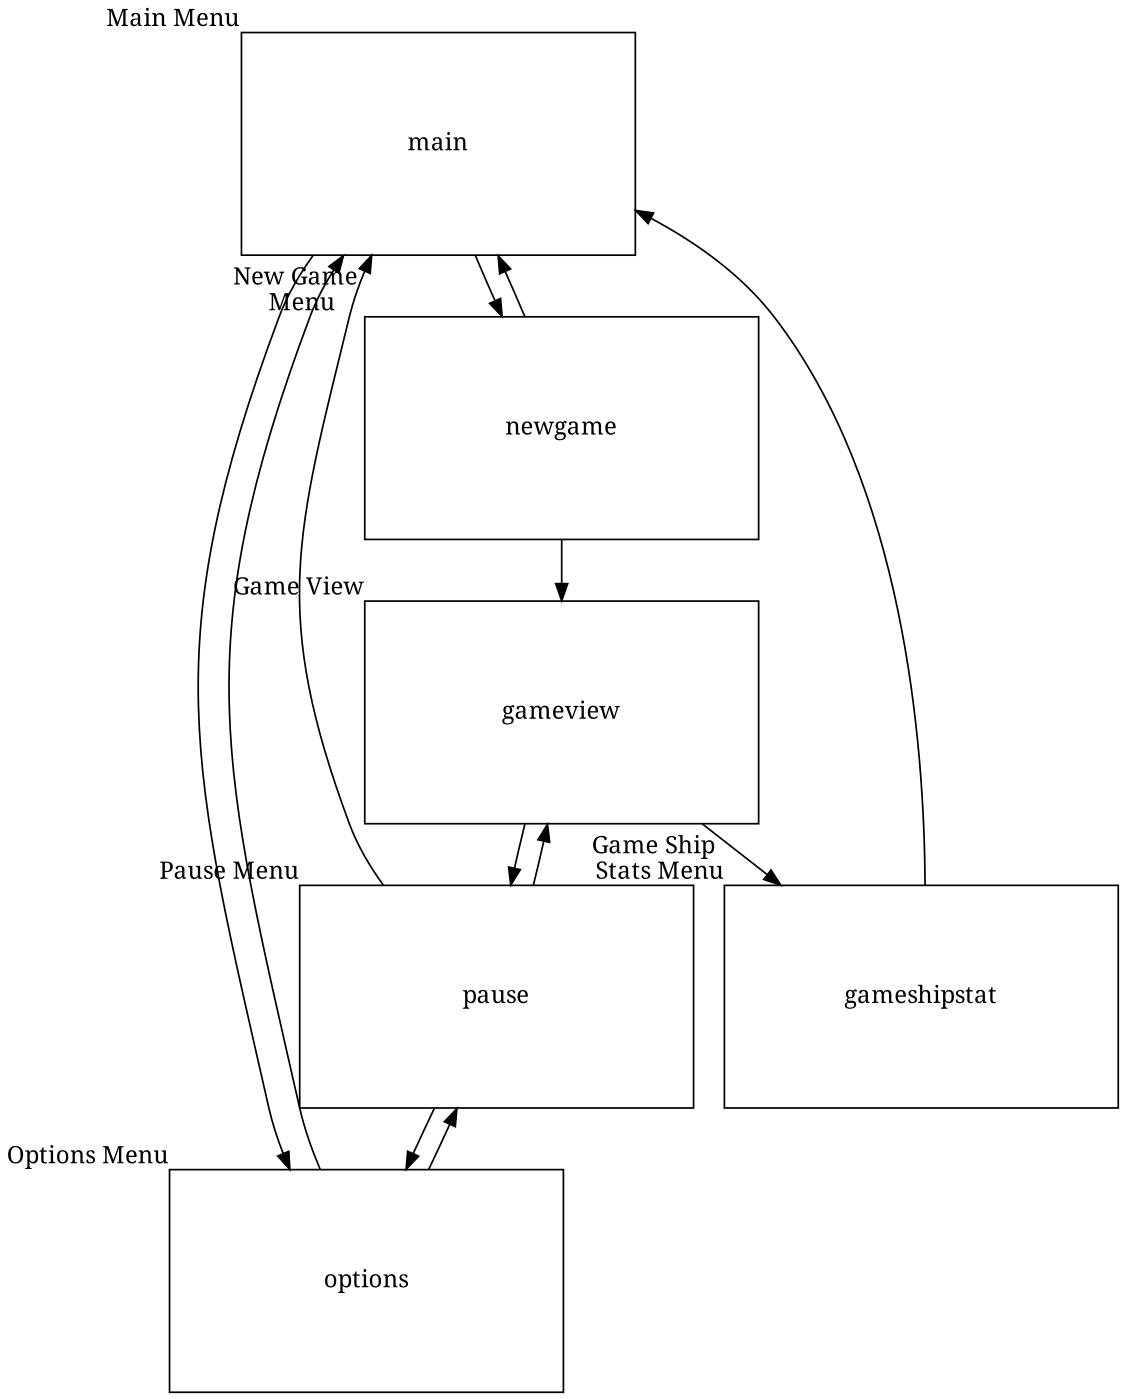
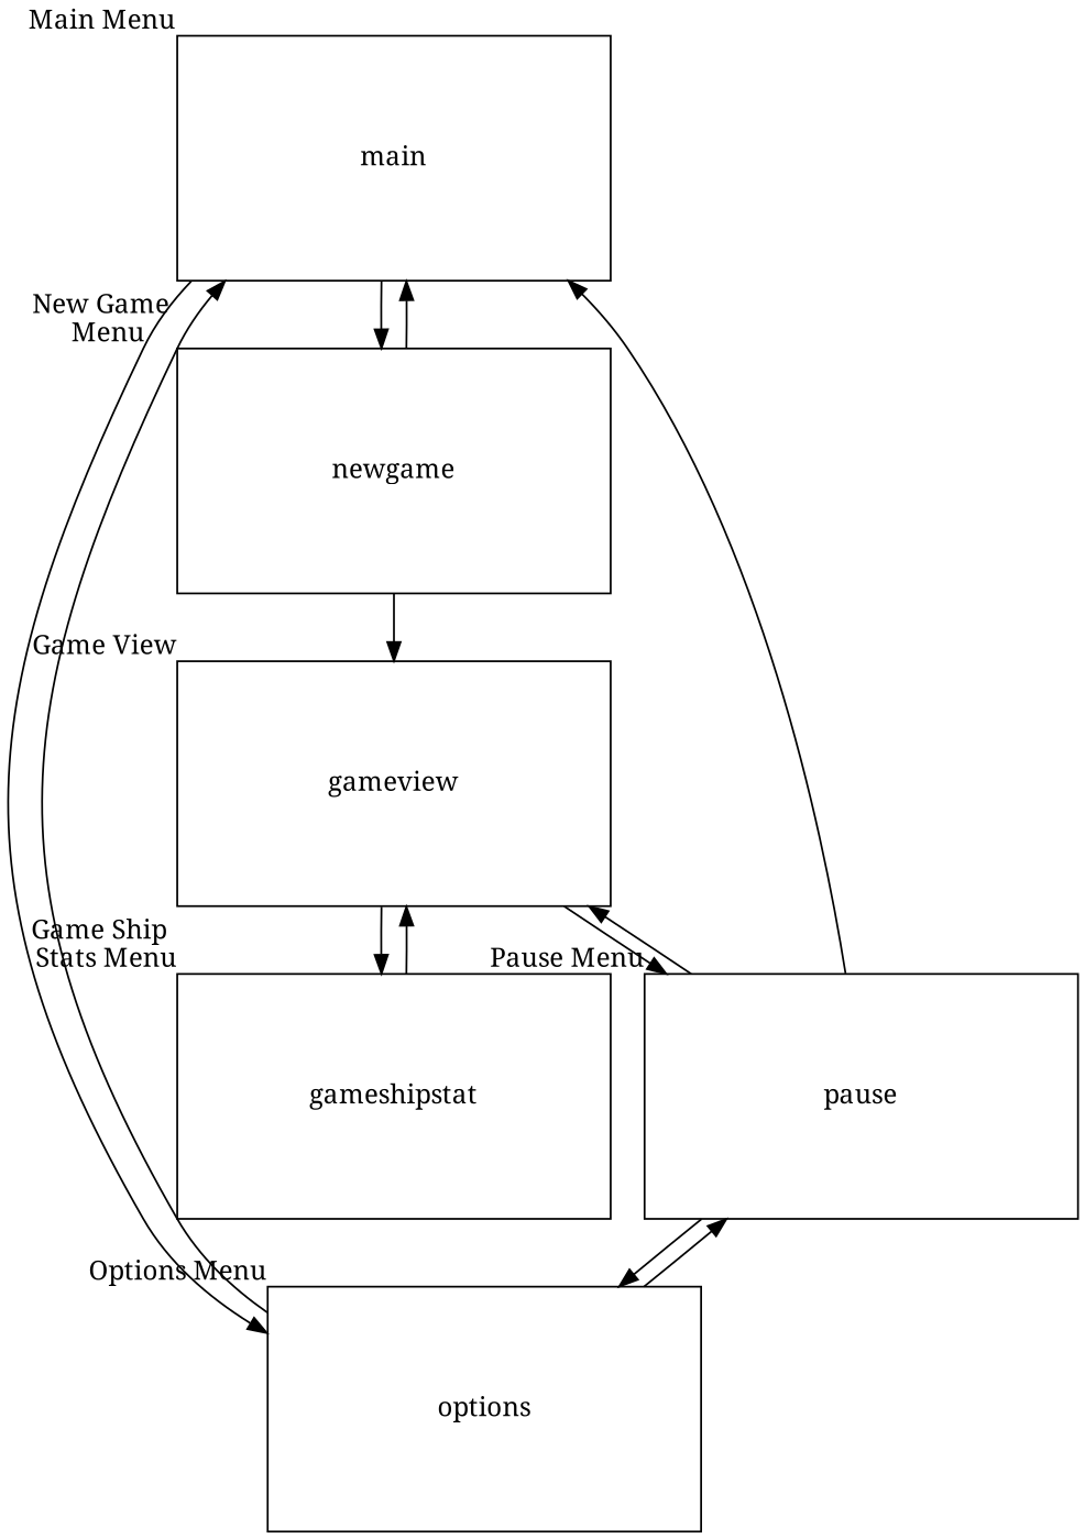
  digraph {
    fontname="Noto Serif"
    fontsize=12
    forcelabels=true
    node [fixedsize=true fontname="Noto Serif" shape=rectangle]
    edge [fontname="Noto Serif"]
    main [height=1.8 width=3.2 xlabel="Main Menu"]
    newgame [height=1.8 width=3.2 xlabel="New Game \n Menu"]
    options [height=1.8 width=3.2 xlabel="Options Menu"]
    gameview [height=1.8 width=3.2 xlabel="Game View"]
    pause [height=1.8 width=3.2 xlabel="Pause Menu"]
    gameshipstat [height=1.8 width=3.2 xlabel="Game Ship \n Stats Menu"]
    main -> newgame
    main -> options
    newgame -> main
    newgame -> gameview
    options -> main
    options -> pause
    gameview -> pause
    gameview -> gameshipstat
    pause -> main
    pause -> options
    pause -> gameview
-   gameshipstat -> main
+   gameshipstat -> gameview
  }
